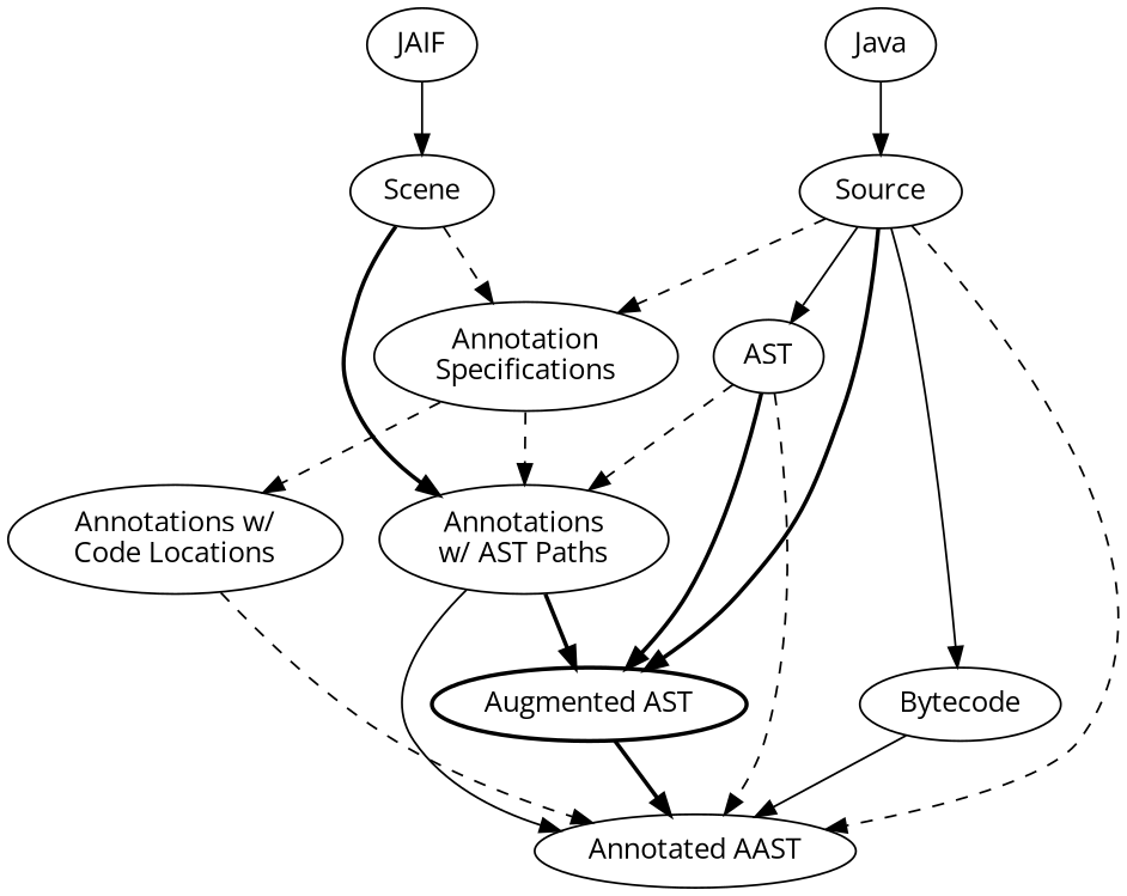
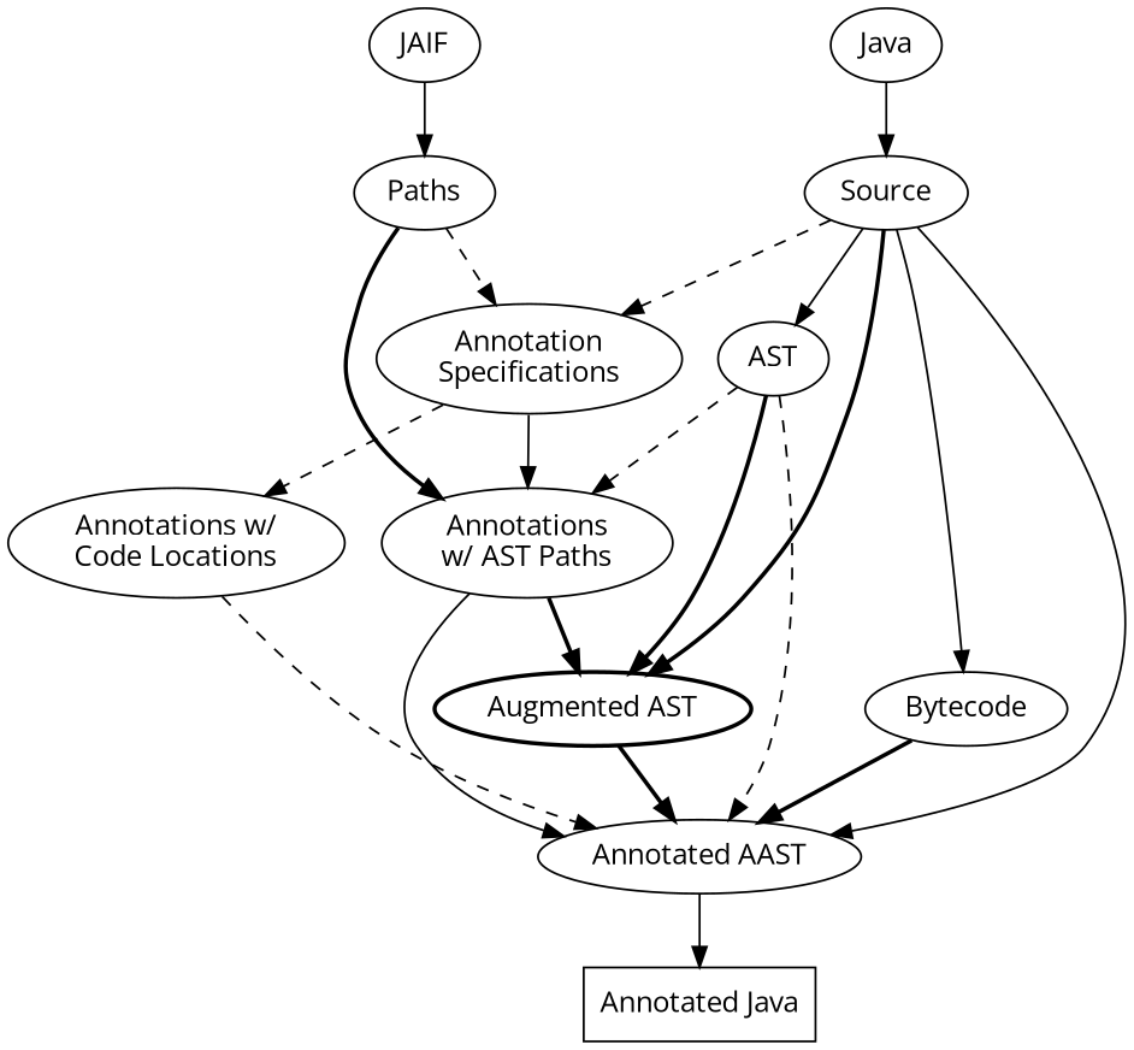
  strict digraph {
    fontname="Open Sans"
    node [fontname="Open Sans"]
    edge [fontname="Open Sans" style=dashed]
    JAIF [shape=ellipse]
-   Scene
+   Scene [label=Paths]
    "Annotations\nw/ AST Paths"
    "Annotation\nSpecifications"
    Java [shape=ellipse]
    Source [constraint=false]
    "Augmented AST" [style=bold]
    "Annotated AAST"
    AST
    Bytecode
+   "Annotated Java" [shape=box]
    "Annotations w/\nCode Locations"
    JAIF -> Scene [style=""]
    Scene -> "Annotations\nw/ AST Paths" [style=bold]
    Scene -> "Annotation\nSpecifications"
    "Annotations\nw/ AST Paths" -> "Augmented AST" [style=bold]
    "Annotations\nw/ AST Paths" -> "Annotated AAST" [style=""]
-   "Annotation\nSpecifications" -> "Annotations\nw/ AST Paths"
+   "Annotation\nSpecifications" -> "Annotations\nw/ AST Paths" [style=solid]
    "Annotation\nSpecifications" -> "Annotations w/\nCode Locations"
    Java -> Source [style=""]
    Source -> "Annotation\nSpecifications"
    Source -> "Augmented AST" [style=bold]
-   Source -> "Annotated AAST"
+   Source -> "Annotated AAST" [style=solid]
    Source -> AST [style=""]
    Source -> Bytecode [style=""]
    "Augmented AST" -> "Annotated AAST" [style=bold]
+   "Annotated AAST" -> "Annotated Java" [style=""]
    AST -> "Annotations\nw/ AST Paths"
    AST -> "Augmented AST" [style=bold]
    AST -> "Annotated AAST"
-   Bytecode -> "Annotated AAST" [style=""]
+   Bytecode -> "Annotated AAST" [style=bold]
    "Annotations w/\nCode Locations" -> "Annotated AAST"
  }
